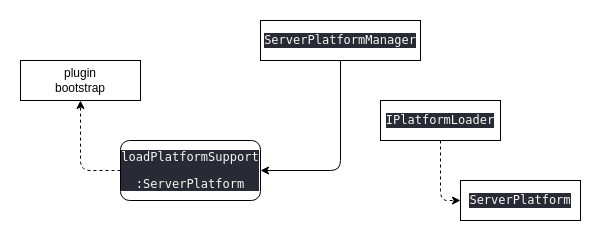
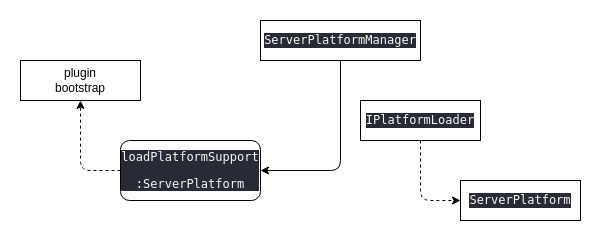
  <mxCell id="0" />
  <mxCell id="1" parent="0" />
  <mxCell id="2" value="plugin&lt;br&gt;bootstrap" style="rounded=0;whiteSpace=wrap;html=1;" vertex="1" parent="1"><mxGeometry x="20" y="60" width="120" height="40" as="geometry" /></mxCell>
  <mxCell id="3" style="edgeStyle=orthogonalEdgeStyle;rounded=1;orthogonalLoop=1;jettySize=auto;html=1;entryX=1;entryY=0.5;entryDx=0;entryDy=0;curved=0;" edge="1" parent="1" source="4" target="6"><mxGeometry relative="1" as="geometry" /></mxCell>
  <mxCell id="4" value="&lt;div style=&quot;background-color:#282a36;color:#f8f8f2&quot;&gt;&lt;pre style=&quot;font-family:'JetBrains Mono',monospace;font-size:12,0pt;&quot;&gt;ServerPlatformManager&lt;/pre&gt;&lt;/div&gt;" style="rounded=0;whiteSpace=wrap;html=1;" vertex="1" parent="1"><mxGeometry x="260" y="20" width="160" height="40" as="geometry" /></mxCell>
  <mxCell id="5" style="edgeStyle=orthogonalEdgeStyle;rounded=1;orthogonalLoop=1;jettySize=auto;html=1;entryX=0.5;entryY=1;entryDx=0;entryDy=0;exitX=0;exitY=0.5;exitDx=0;exitDy=0;curved=0;dashed=1;" edge="1" parent="1" source="6" target="2"><mxGeometry relative="1" as="geometry" /></mxCell>
  <mxCell id="6" value="&lt;div style=&quot;background-color:#282a36;color:#f8f8f2&quot;&gt;&lt;pre style=&quot;font-family:'JetBrains Mono',monospace;font-size:12,0pt;&quot;&gt;loadPlatformSupport&lt;/pre&gt;&lt;pre style=&quot;font-family:'JetBrains Mono',monospace;font-size:12,0pt;&quot;&gt;:ServerPlatform&lt;/pre&gt;&lt;/div&gt;" style="rounded=1;whiteSpace=wrap;html=1;" vertex="1" parent="1"><mxGeometry x="120" y="140" width="140" height="60" as="geometry" /></mxCell>
  <mxCell id="7" value="&lt;div style=&quot;background-color:#282a36;color:#f8f8f2&quot;&gt;&lt;pre style=&quot;font-family:'JetBrains Mono',monospace;font-size:12,0pt;&quot;&gt;ServerPlatform&lt;/pre&gt;&lt;/div&gt;" style="rounded=0;whiteSpace=wrap;html=1;" vertex="1" parent="1"><mxGeometry x="460" y="180" width="120" height="40" as="geometry" /></mxCell>
  <mxCell id="8" style="edgeStyle=orthogonalEdgeStyle;rounded=1;orthogonalLoop=1;jettySize=auto;html=1;entryX=0;entryY=0.5;entryDx=0;entryDy=0;curved=0;dashed=1;" edge="1" parent="1" source="9" target="7"><mxGeometry relative="1" as="geometry" /></mxCell>
- <mxCell id="9" value="&lt;div style=&quot;background-color:#282a36;color:#f8f8f2&quot;&gt;&lt;pre style=&quot;font-family:'JetBrains Mono',monospace;font-size:12,0pt;&quot;&gt;IPlatformLoader&lt;/pre&gt;&lt;/div&gt;" style="rounded=0;whiteSpace=wrap;html=1;" vertex="1" parent="1"><mxGeometry x="380" y="100" width="120" height="40" as="geometry" /></mxCell>
+ <mxCell id="9" value="&lt;div style=&quot;background-color:#282a36;color:#f8f8f2&quot;&gt;&lt;pre style=&quot;font-family:'JetBrains Mono',monospace;font-size:12,0pt;&quot;&gt;IPlatformLoader&lt;/pre&gt;&lt;/div&gt;" style="rounded=0;whiteSpace=wrap;html=1;" vertex="1" parent="1"><mxGeometry x="360" y="100" width="120" height="40" as="geometry" /></mxCell>
